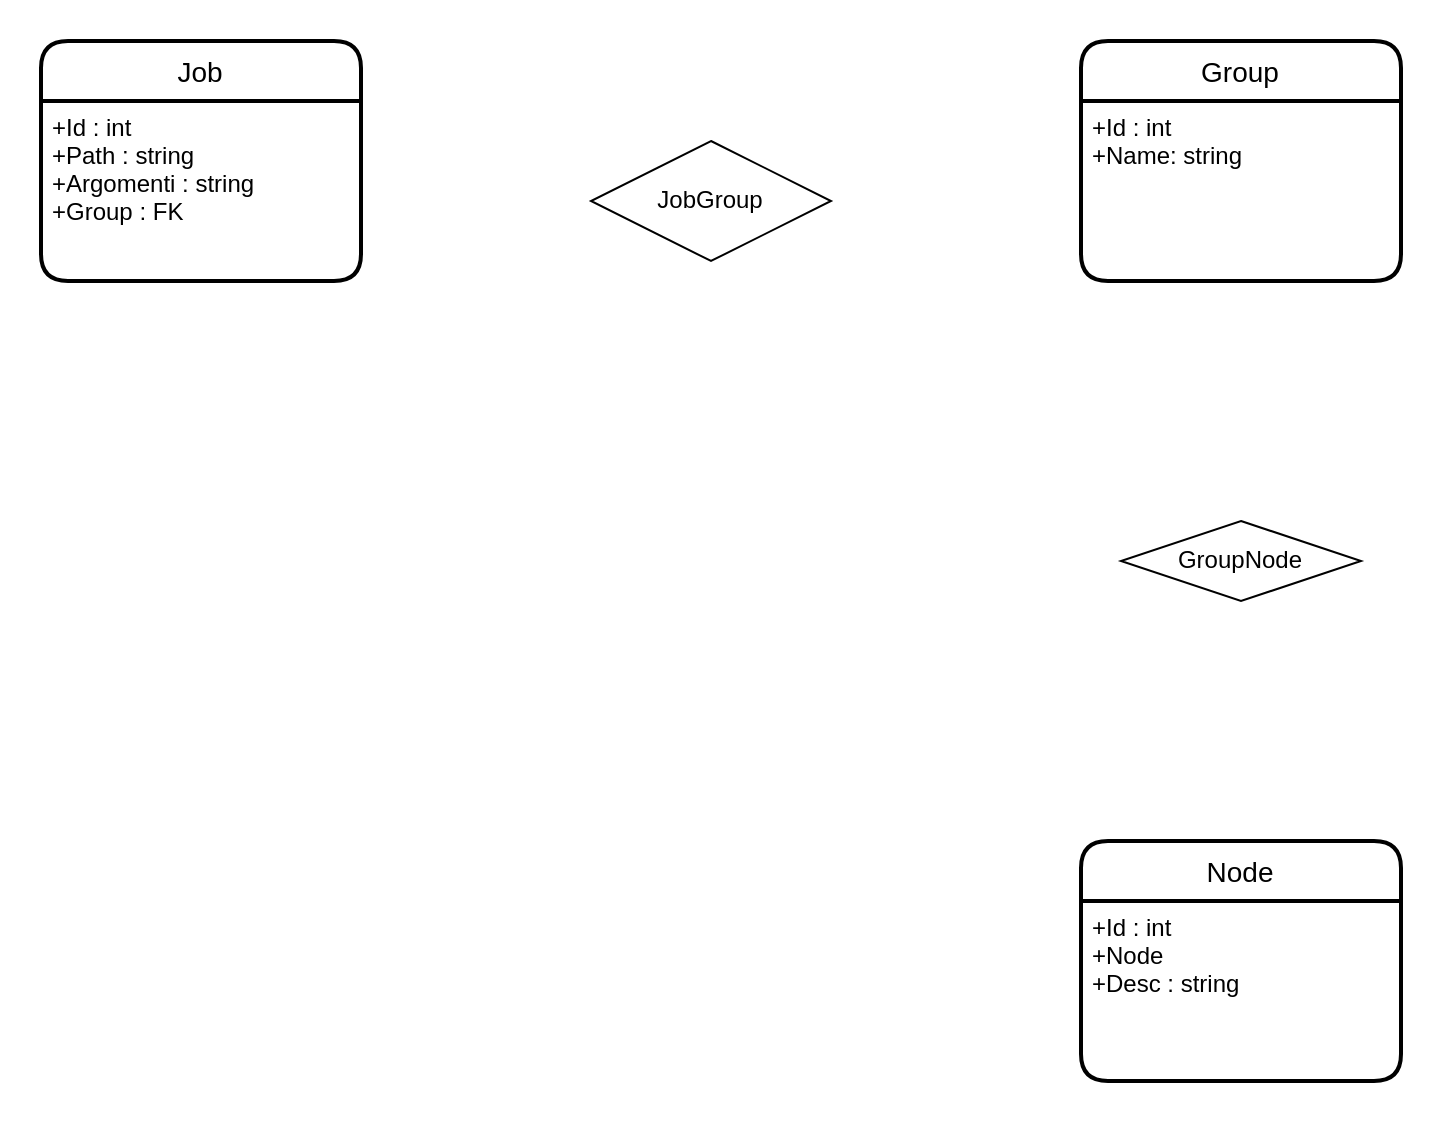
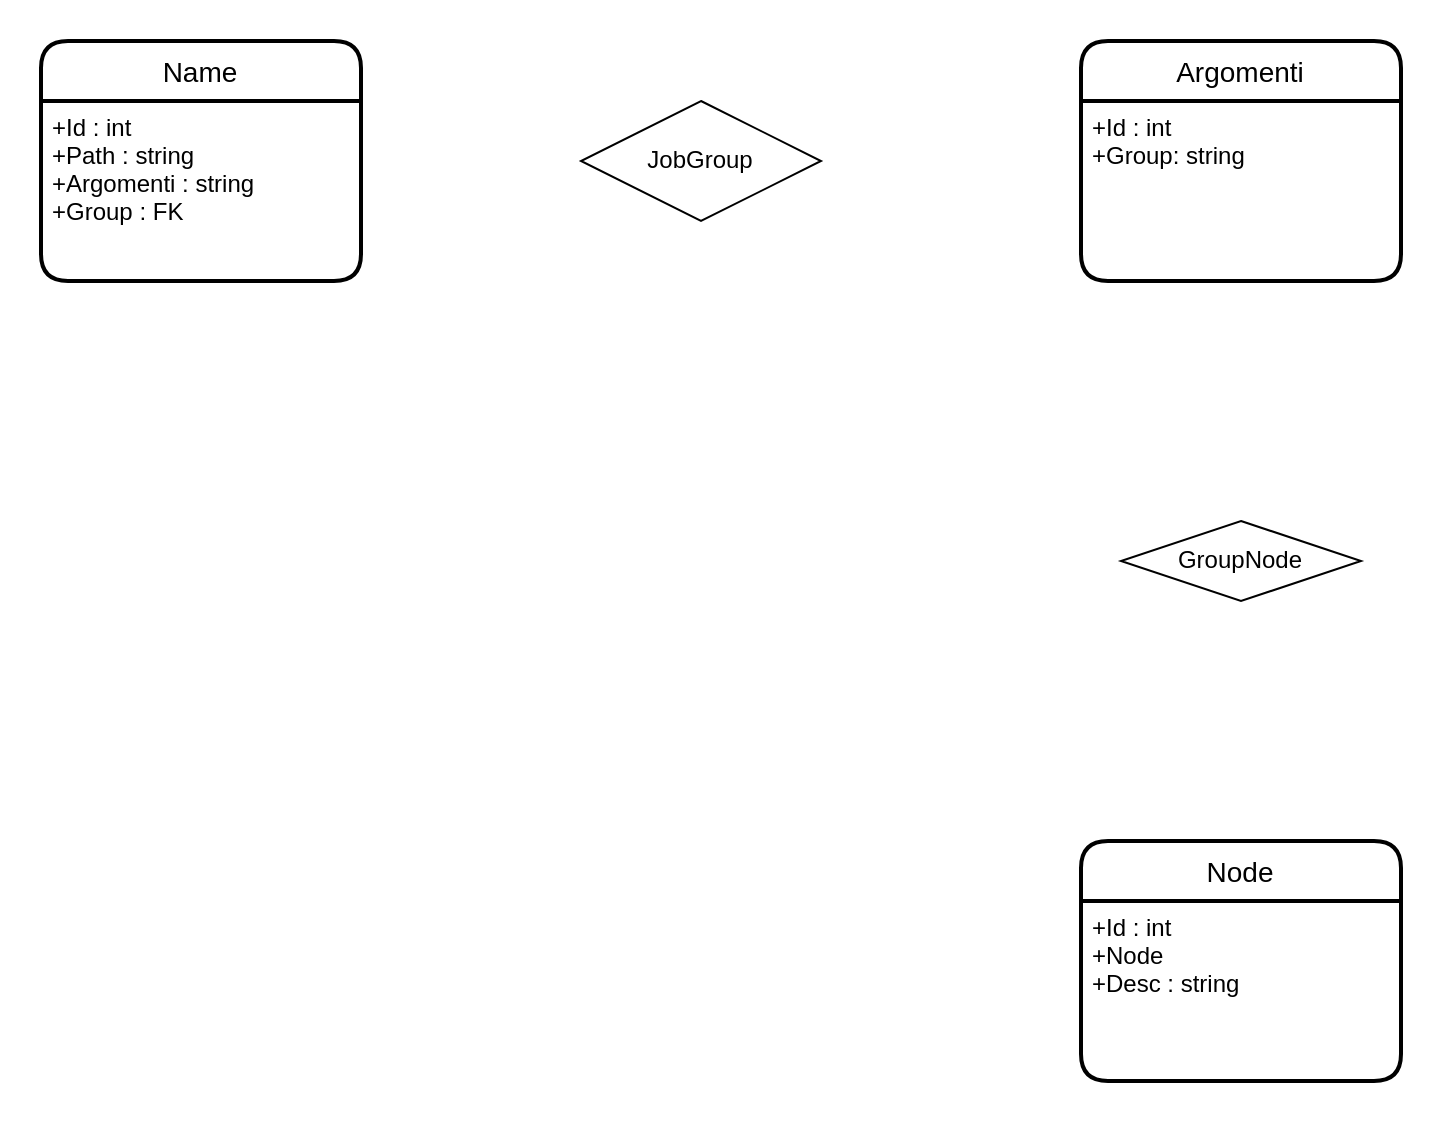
  <mxCell id="0" />
  <mxCell id="1" parent="0" />
- <mxCell id="2" value="Job" style="swimlane;childLayout=stackLayout;horizontal=1;startSize=30;horizontalStack=0;rounded=1;fontSize=14;fontStyle=0;strokeWidth=2;resizeParent=0;resizeLast=1;shadow=0;dashed=0;align=center;" parent="1" vertex="1"><mxGeometry x="20" y="20" width="160" height="120" as="geometry" /></mxCell>
+ <mxCell id="2" value="Name" style="swimlane;childLayout=stackLayout;horizontal=1;startSize=30;horizontalStack=0;rounded=1;fontSize=14;fontStyle=0;strokeWidth=2;resizeParent=0;resizeLast=1;shadow=0;dashed=0;align=center;" parent="1" vertex="1"><mxGeometry x="20" y="20" width="160" height="120" as="geometry" /></mxCell>
  <mxCell id="3" value="+Id : int&#10;+Path : string&#10;+Argomenti : string&#10;+Group : FK" style="align=left;strokeColor=none;fillColor=none;spacingLeft=4;fontSize=12;verticalAlign=top;resizable=0;rotatable=0;part=1;" parent="2" vertex="1"><mxGeometry y="30" width="160" height="90" as="geometry" /></mxCell>
  <mxCell id="4" value="Node" style="swimlane;childLayout=stackLayout;horizontal=1;startSize=30;horizontalStack=0;rounded=1;fontSize=14;fontStyle=0;strokeWidth=2;resizeParent=0;resizeLast=1;shadow=0;dashed=0;align=center;" parent="1" vertex="1"><mxGeometry x="540" y="420" width="160" height="120" as="geometry" /></mxCell>
  <mxCell id="5" value="+Id : int&#10;+Node&#10;+Desc : string" style="align=left;strokeColor=none;fillColor=none;spacingLeft=4;fontSize=12;verticalAlign=top;resizable=0;rotatable=0;part=1;" parent="4" vertex="1"><mxGeometry y="30" width="160" height="90" as="geometry" /></mxCell>
- <mxCell id="6" value="Group" style="swimlane;childLayout=stackLayout;horizontal=1;startSize=30;horizontalStack=0;rounded=1;fontSize=14;fontStyle=0;strokeWidth=2;resizeParent=0;resizeLast=1;shadow=0;dashed=0;align=center;" parent="1" vertex="1"><mxGeometry x="540" y="20" width="160" height="120" as="geometry" /></mxCell>
- <mxCell id="7" value="+Id : int&#10;+Name: string&#10;" style="align=left;strokeColor=none;fillColor=none;spacingLeft=4;fontSize=12;verticalAlign=top;resizable=0;rotatable=0;part=1;" parent="6" vertex="1"><mxGeometry y="30" width="160" height="90" as="geometry" /></mxCell>
- <mxCell id="8" value="JobGroup" style="shape=rhombus;perimeter=rhombusPerimeter;whiteSpace=wrap;html=1;align=center;" parent="1" vertex="1"><mxGeometry x="295" y="70" width="120" height="60" as="geometry" /></mxCell>
+ <mxCell id="6" value="Argomenti" style="swimlane;childLayout=stackLayout;horizontal=1;startSize=30;horizontalStack=0;rounded=1;fontSize=14;fontStyle=0;strokeWidth=2;resizeParent=0;resizeLast=1;shadow=0;dashed=0;align=center;" parent="1" vertex="1"><mxGeometry x="540" y="20" width="160" height="120" as="geometry" /></mxCell>
+ <mxCell id="7" value="+Id : int&#10;+Group: string&#10;" style="align=left;strokeColor=none;fillColor=none;spacingLeft=4;fontSize=12;verticalAlign=top;resizable=0;rotatable=0;part=1;" parent="6" vertex="1"><mxGeometry y="30" width="160" height="90" as="geometry" /></mxCell>
+ <mxCell id="8" value="JobGroup" style="shape=rhombus;perimeter=rhombusPerimeter;whiteSpace=wrap;html=1;align=center;" parent="1" vertex="1"><mxGeometry x="290" y="50" width="120" height="60" as="geometry" /></mxCell>
  <mxCell id="9" value="GroupNode" style="shape=rhombus;perimeter=rhombusPerimeter;whiteSpace=wrap;html=1;align=center;" parent="1" vertex="1"><mxGeometry x="560" y="260" width="120" height="40" as="geometry" /></mxCell>
